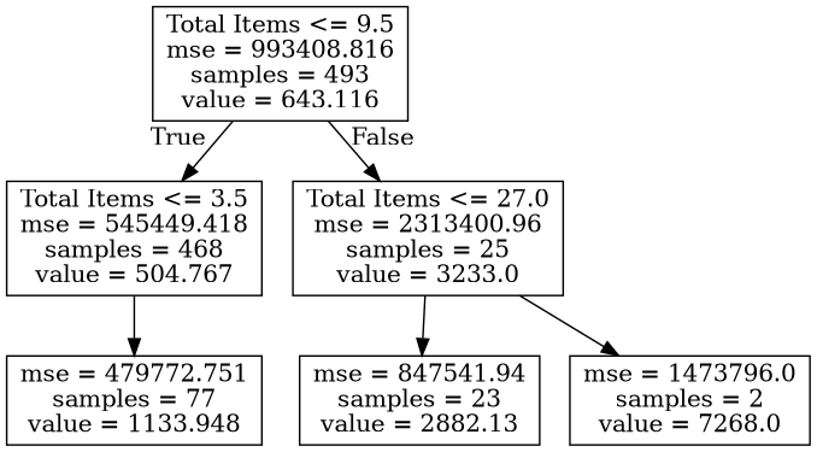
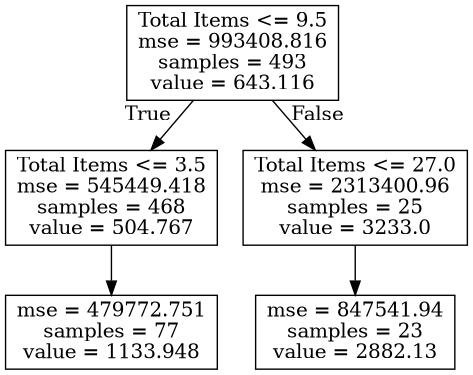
  digraph {
    node [shape=box]
    n1 [label="Total Items <= 9.5\nmse = 993408.816\nsamples = 493\nvalue = 643.116"]
    n2 [label="Total Items <= 3.5\nmse = 545449.418\nsamples = 468\nvalue = 504.767"]
    n3 [label="Total Items <= 27.0\nmse = 2313400.96\nsamples = 25\nvalue = 3233.0"]
    n4 [label="mse = 479772.751\nsamples = 77\nvalue = 1133.948"]
    n5 [label="mse = 847541.94\nsamples = 23\nvalue = 2882.13"]
-   n6 [label="mse = 1473796.0\nsamples = 2\nvalue = 7268.0"]
    n1 -> n2 [headlabel=True labelangle=45 labeldistance=2.5]
    n1 -> n3 [headlabel=False labelangle=-45 labeldistance=2.5]
    n2 -> n4
    n3 -> n5
-   n3 -> n6
  }
